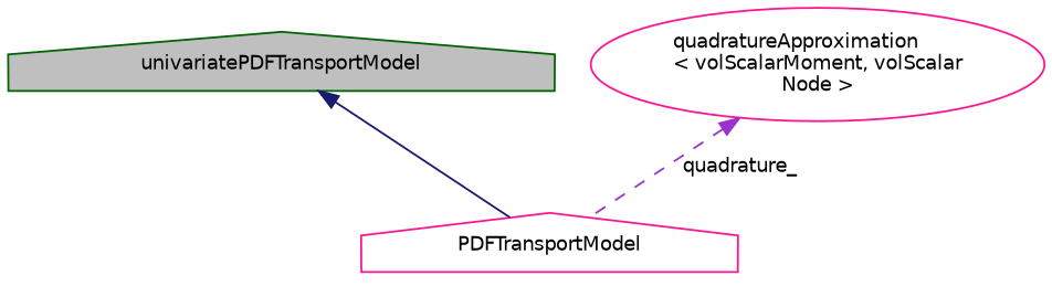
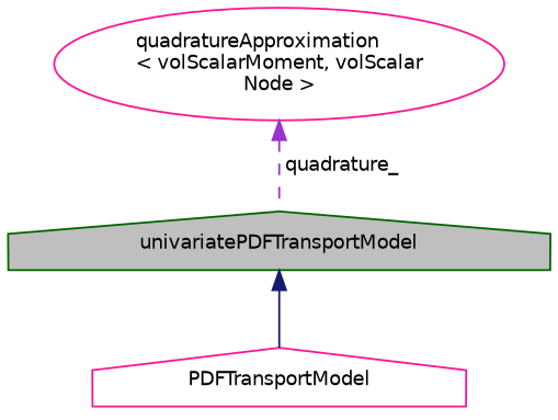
  digraph {
    node [color=deeppink fontname=Helvetica fontsize=10 shape=house]
    edge [dir=back fontname=Helvetica fontsize=10 labelfontname=Helvetica labelfontsize=10]
    n1 [color=darkgreen fillcolor=grey75 fontcolor=black height=0.2 label=univariatePDFTransportModel style=filled width=0.4]
    n2 [height=0.2 label=PDFTransportModel width=0.4]
    n3 [height=0.2 label="quadratureApproximation\l\< volScalarMoment, volScalar\lNode \>" shape=ellipse width=0.4]
    n1 -> n2 [color=midnightblue style=solid]
-   n3 -> n2 [color=darkorchid3 label=" quadrature_" style=dashed]
+   n3 -> n1 [color=darkorchid3 label=" quadrature_" style=dashed]
  }
